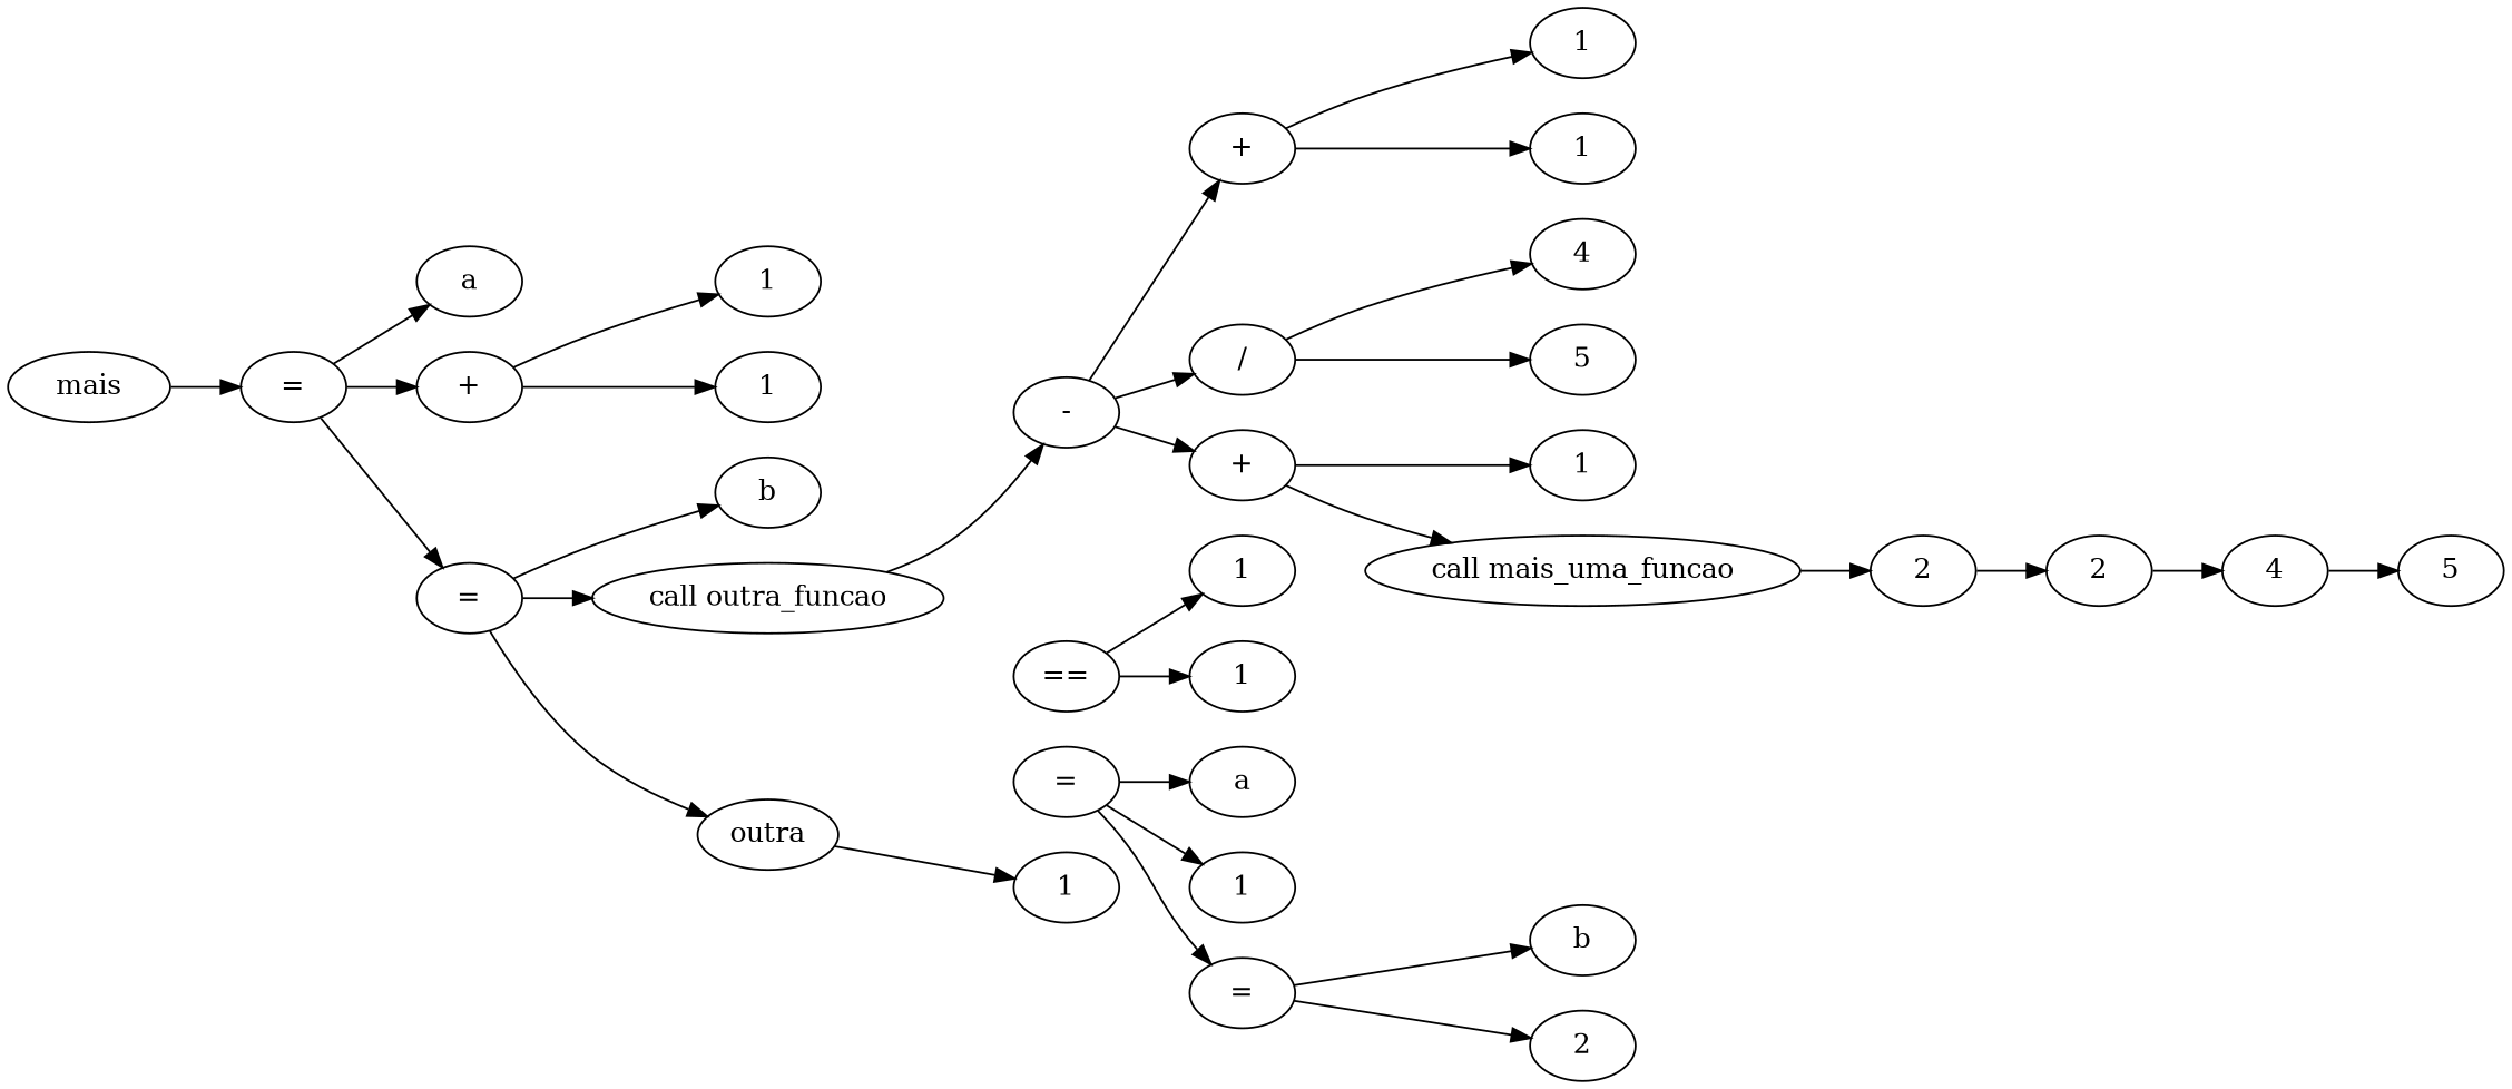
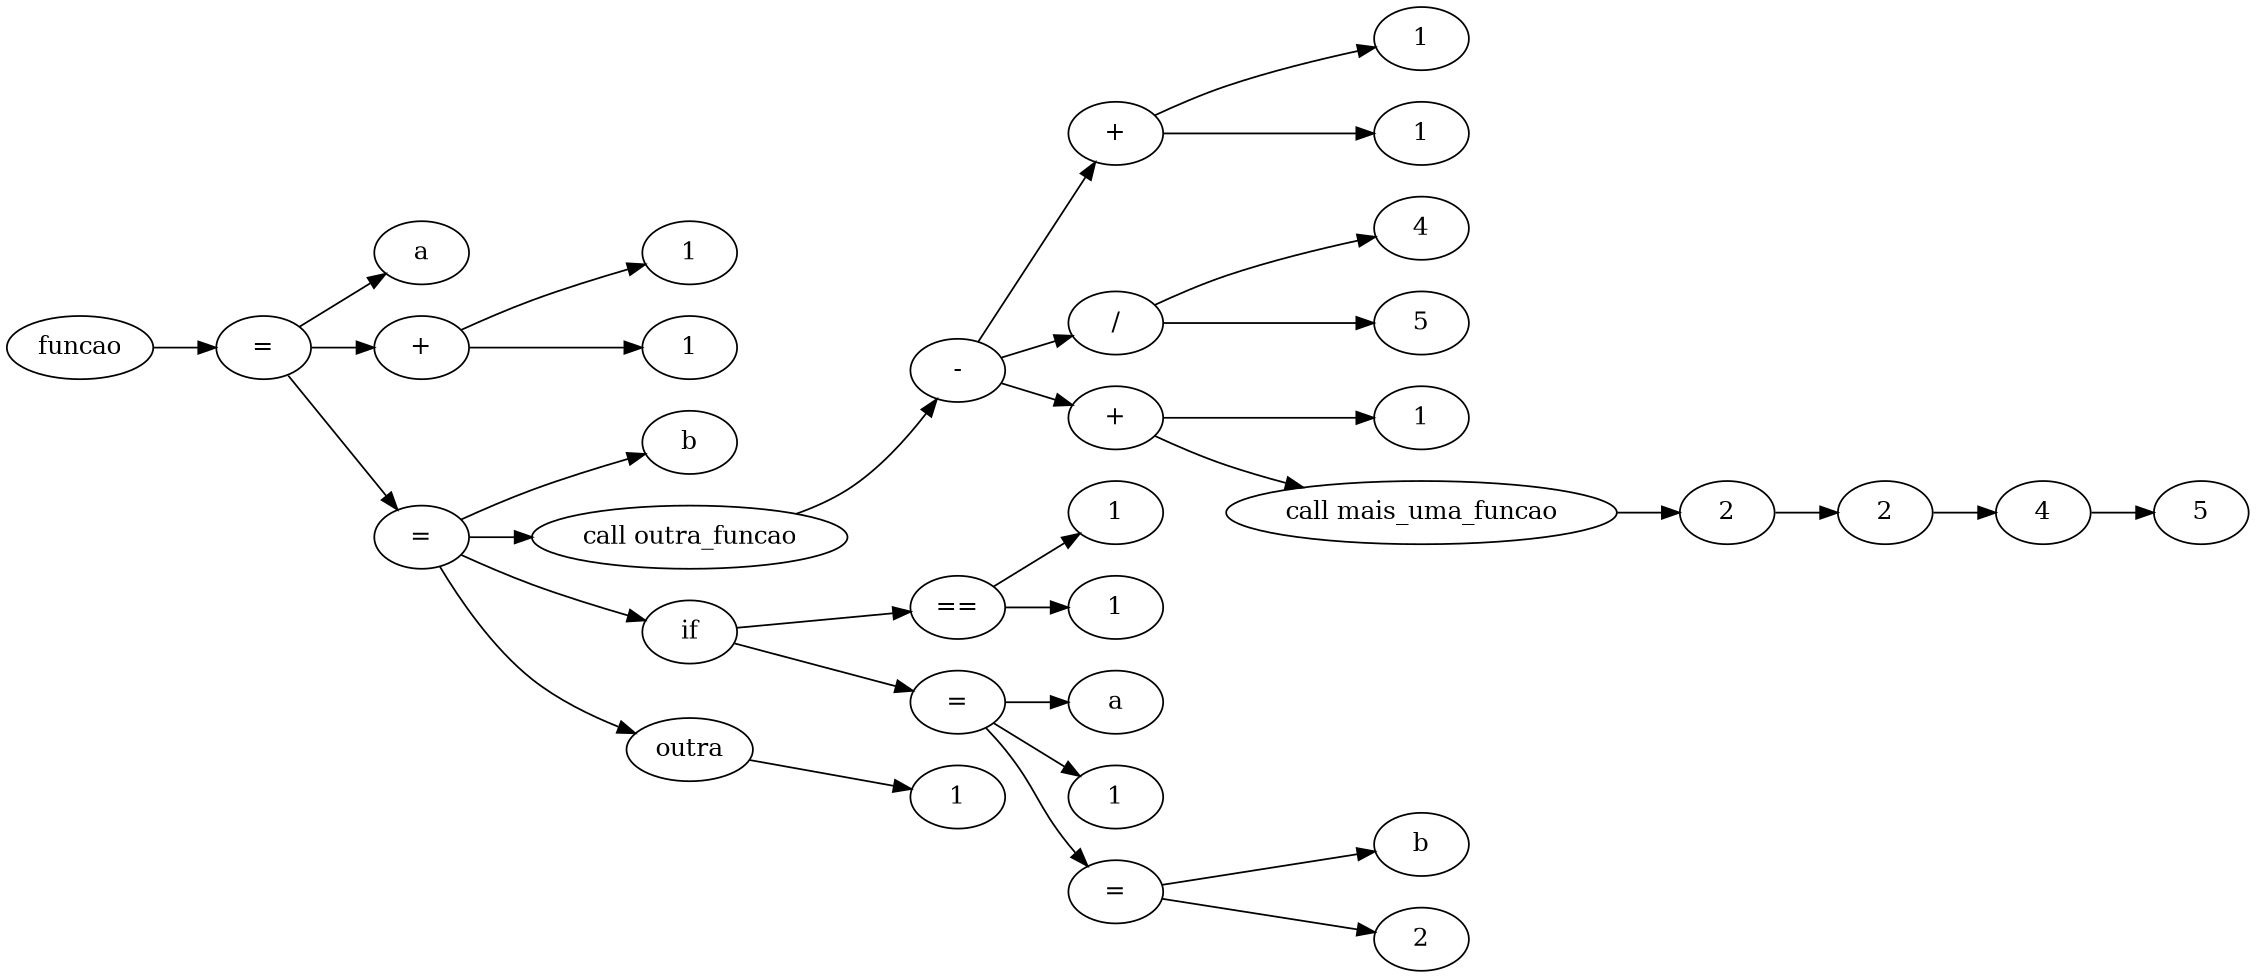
  digraph {
    rankdir=LR
-   n1 [label=mais]
+   n1 [label=funcao]
    n2 [label="="]
    n3 [label=a]
    n4 [label="+"]
    n5 [label="="]
    n6 [label=1]
    n7 [label=1]
    n8 [label=b]
    n9 [label="call outra_funcao"]
+   n10 [label=if]
    n11 [label=outra]
    n12 [label="-"]
    n13 [label="=="]
    n14 [label="="]
    n15 [label=1]
    n16 [label="+"]
    n17 [label="/"]
    n18 [label="+"]
    n19 [label=1]
    n20 [label=1]
    n21 [label=4]
    n22 [label=5]
    n23 [label=1]
    n24 [label="call mais_uma_funcao"]
    n25 [label=2]
    n26 [label=2]
    n27 [label=4]
    n28 [label=5]
    n29 [label=1]
    n30 [label=1]
    n31 [label=a]
    n32 [label=1]
    n33 [label="="]
    n34 [label=b]
    n35 [label=2]
    n1 -> n2
    n2 -> n3
    n2 -> n4
    n2 -> n5
    n4 -> n6
    n4 -> n7
    n5 -> n8
    n5 -> n9
+   n5 -> n10
    n5 -> n11
    n9 -> n12
+   n10 -> n13
+   n10 -> n14
    n11 -> n15
    n12 -> n16
    n12 -> n17
    n12 -> n18
    n13 -> n29
    n13 -> n30
    n14 -> n31
    n14 -> n32
    n14 -> n33
    n16 -> n19
    n16 -> n20
    n17 -> n21
    n17 -> n22
    n18 -> n23
    n18 -> n24
    n24 -> n25
    n25 -> n26
    n26 -> n27
    n27 -> n28
    n33 -> n34
    n33 -> n35
  }
